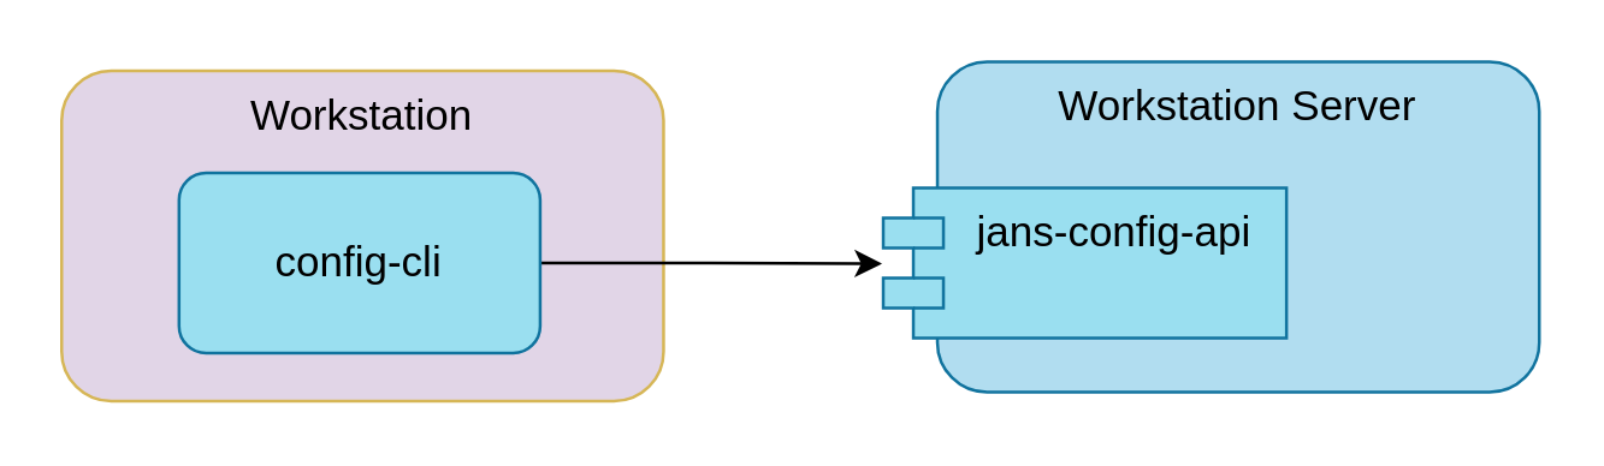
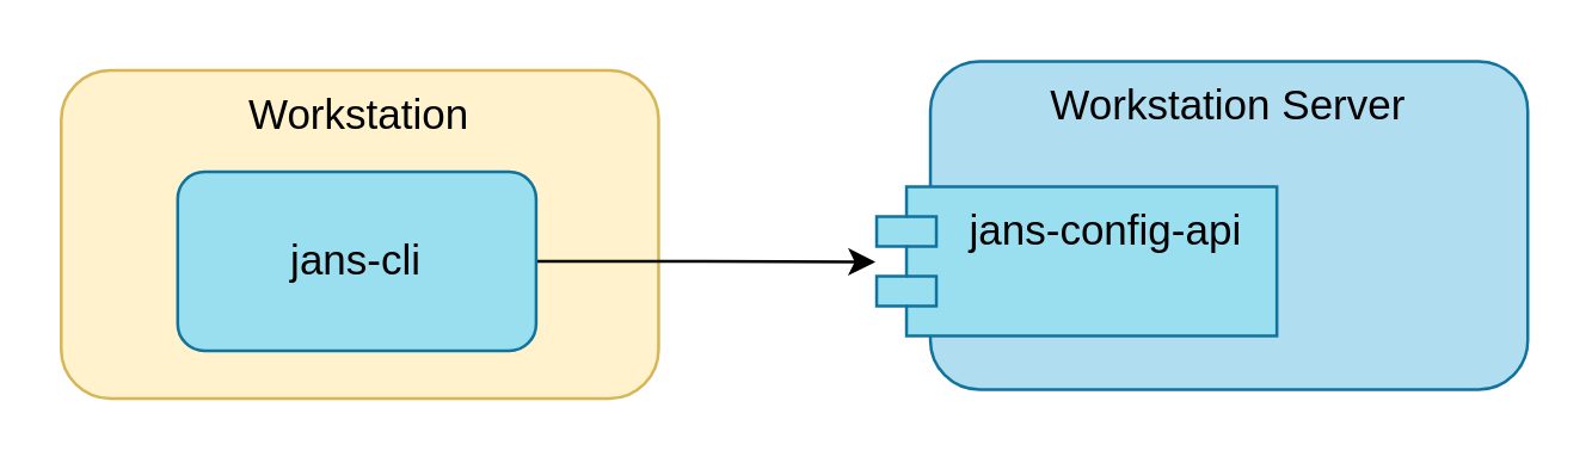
  <mxCell id="0" />
  <mxCell id="1" parent="0" />
  <mxCell id="2" value="Workstation Server" style="rounded=1;whiteSpace=wrap;html=1;fontSize=14;strokeColor=#10739E;fillColor=#B1DDF0;gradientColor=none;verticalAlign=top;align=center;" vertex="1" parent="1"><mxGeometry x="311" y="20" width="200" height="110" as="geometry" /></mxCell>
- <mxCell id="3" value="Workstation" style="rounded=1;whiteSpace=wrap;html=1;fontSize=14;strokeColor=#d6b656;fillColor=#e1d5e7;verticalAlign=top;align=center;" vertex="1" parent="1"><mxGeometry x="20" y="23" width="200" height="110" as="geometry" /></mxCell>
+ <mxCell id="3" value="Workstation" style="rounded=1;whiteSpace=wrap;html=1;fontSize=14;strokeColor=#d6b656;fillColor=#fff2cc;verticalAlign=top;align=center;" vertex="1" parent="1"><mxGeometry x="20" y="23" width="200" height="110" as="geometry" /></mxCell>
  <mxCell id="4" style="edgeStyle=orthogonalEdgeStyle;rounded=0;orthogonalLoop=1;jettySize=auto;html=1;exitX=1;exitY=0.5;exitDx=0;exitDy=0;entryX=-0.003;entryY=0.504;entryDx=0;entryDy=0;entryPerimeter=0;fontSize=14;" edge="1" parent="1" source="5" target="6"><mxGeometry relative="1" as="geometry" /></mxCell>
- <mxCell id="5" value="config-cli" style="rounded=1;whiteSpace=wrap;html=1;fontSize=14;fillColor=#9ADFF0;strokeColor=#10739e;" vertex="1" parent="1"><mxGeometry x="59" y="57" width="120" height="60" as="geometry" /></mxCell>
+ <mxCell id="5" value="jans-cli" style="rounded=1;whiteSpace=wrap;html=1;fontSize=14;fillColor=#9ADFF0;strokeColor=#10739e;" vertex="1" parent="1"><mxGeometry x="59" y="57" width="120" height="60" as="geometry" /></mxCell>
  <mxCell id="6" value="jans-config-api" style="shape=module;align=left;spacingLeft=20;align=center;verticalAlign=top;rounded=1;labelBackgroundColor=none;fontSize=14;strokeColor=#10739E;fillColor=#9ADFF0;gradientColor=none;" vertex="1" parent="1"><mxGeometry x="293" y="62" width="134" height="50" as="geometry" /></mxCell>
